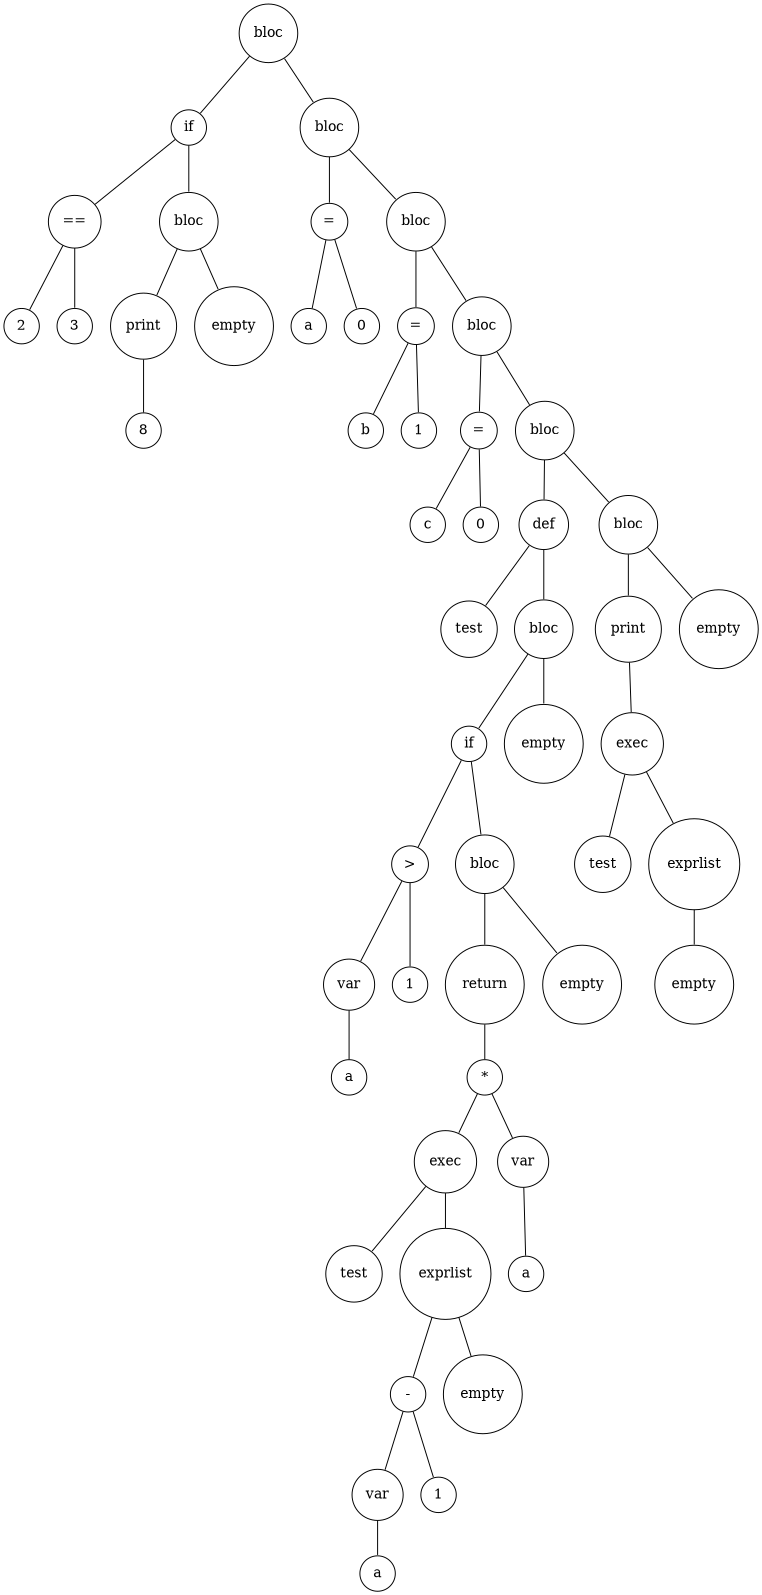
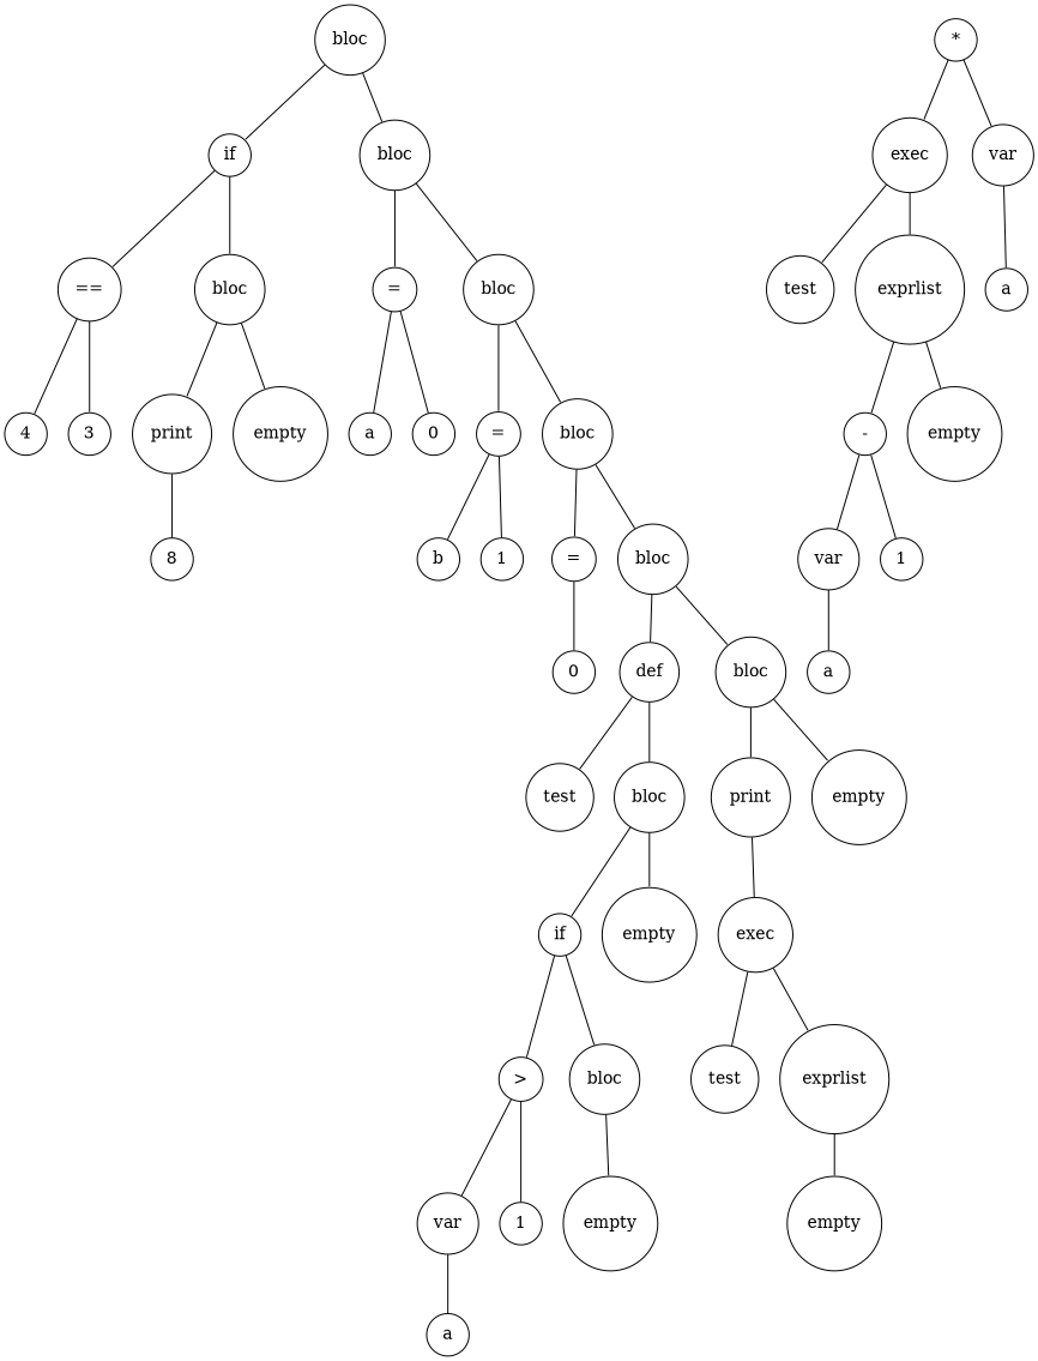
  digraph {
    node [shape=circle]
    edge [arrowsize=0]
    n1 [label=bloc]
    n2 [label=if]
    n3 [label=bloc]
    n4 [label="=="]
    n5 [label=bloc]
    n6 [label="="]
    n7 [label=bloc]
-   n8 [label=2]
+   n8 [label=4]
    n9 [label=3]
    n10 [label=print]
    n11 [label=empty]
    n12 [label=8]
    n13 [label=a]
    n14 [label=0]
    n15 [label="="]
    n16 [label=bloc]
    n17 [label=b]
    n18 [label=1]
    n19 [label="="]
    n20 [label=bloc]
-   n21 [label=c]
    n22 [label=0]
    n23 [label=def]
    n24 [label=bloc]
    n25 [label=test]
    n26 [label=bloc]
    n27 [label=print]
    n28 [label=empty]
    n29 [label=if]
    n30 [label=empty]
    n31 [label=">"]
    n32 [label=bloc]
    n33 [label=var]
    n34 [label=1]
-   n35 [label=return]
    n36 [label=empty]
    n37 [label=a]
    n38 [label="*"]
    n39 [label=exec]
    n40 [label=var]
    n41 [label=test]
    n42 [label=exprlist]
    n43 [label=a]
    n44 [label="-"]
    n45 [label=empty]
    n46 [label=var]
    n47 [label=1]
    n48 [label=a]
    n49 [label=exec]
    n50 [label=test]
    n51 [label=exprlist]
    n52 [label=empty]
    n1 -> n2
    n1 -> n3
    n2 -> n4
    n2 -> n5
    n3 -> n6
    n3 -> n7
    n4 -> n8
    n4 -> n9
    n5 -> n10
    n5 -> n11
    n6 -> n13
    n6 -> n14
    n7 -> n15
    n7 -> n16
    n10 -> n12
    n15 -> n17
    n15 -> n18
    n16 -> n19
    n16 -> n20
-   n19 -> n21
    n19 -> n22
    n20 -> n23
    n20 -> n24
    n23 -> n25
    n23 -> n26
    n24 -> n27
    n24 -> n28
    n26 -> n29
    n26 -> n30
    n27 -> n49
    n29 -> n31
    n29 -> n32
    n31 -> n33
    n31 -> n34
-   n32 -> n35
    n32 -> n36
    n33 -> n37
-   n35 -> n38
    n38 -> n39
    n38 -> n40
    n39 -> n41
    n39 -> n42
    n40 -> n43
    n42 -> n44
    n42 -> n45
    n44 -> n46
    n44 -> n47
    n46 -> n48
    n49 -> n50
    n49 -> n51
    n51 -> n52
  }
